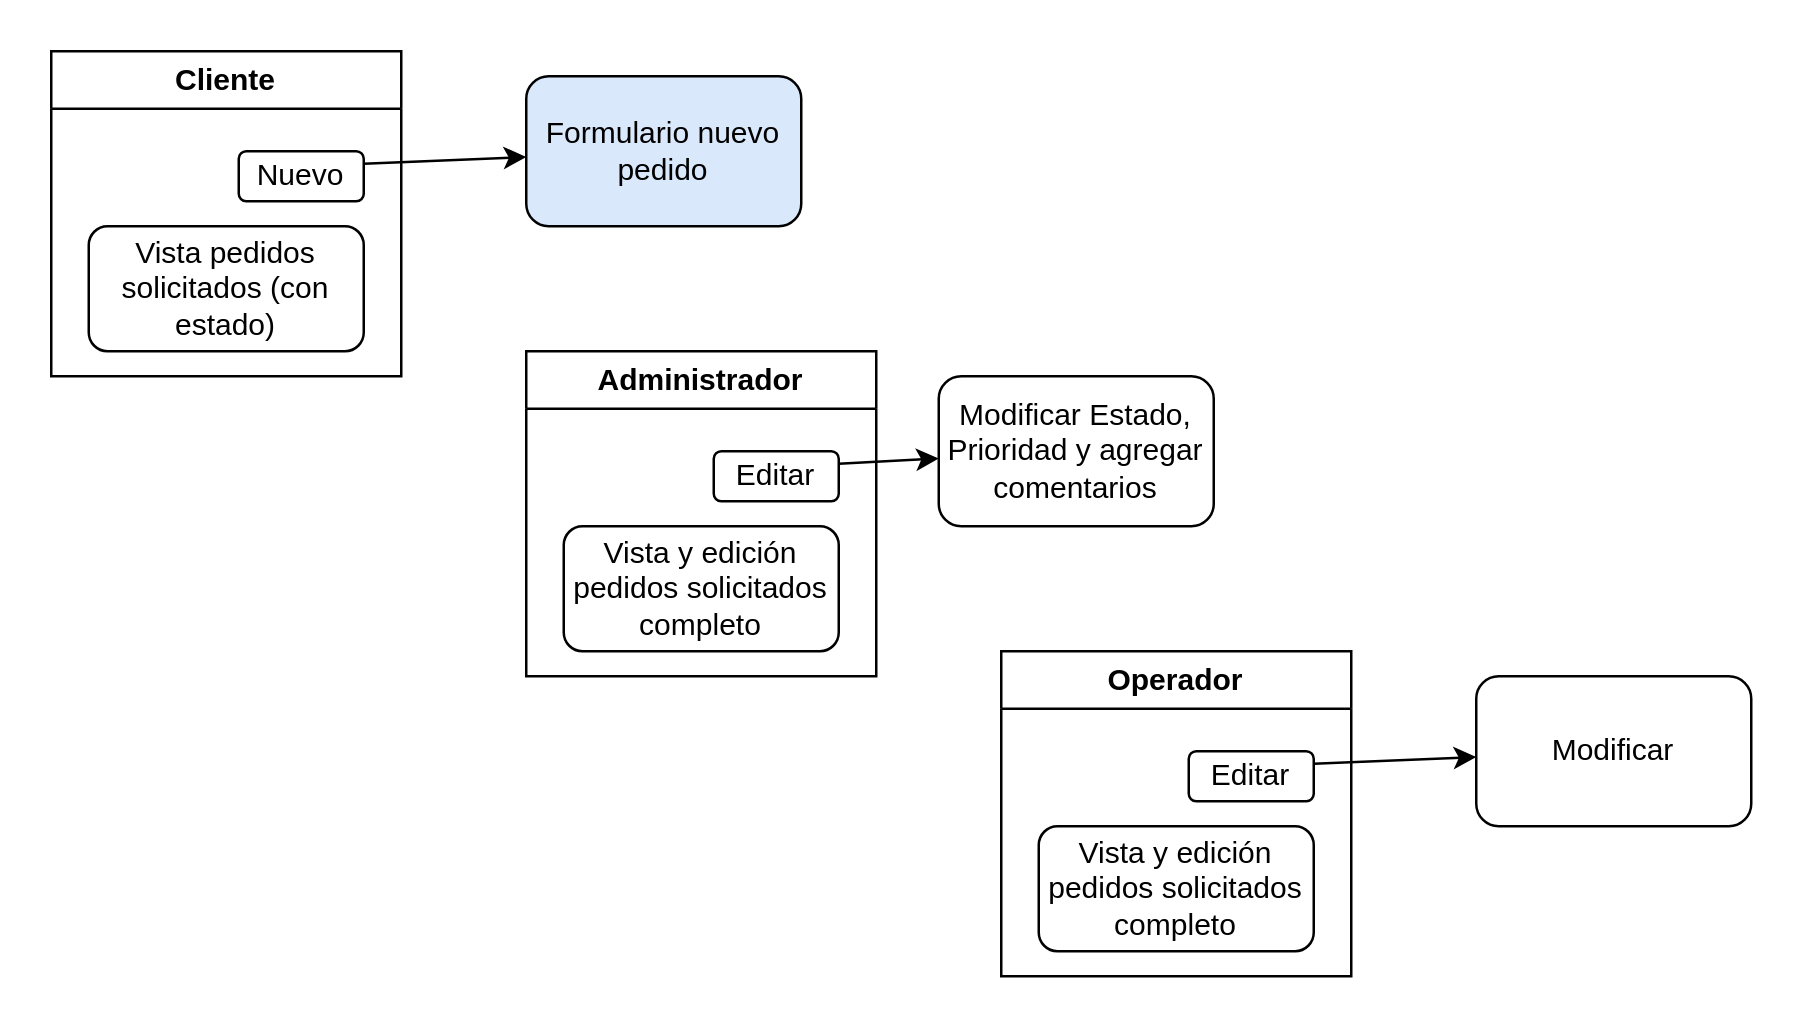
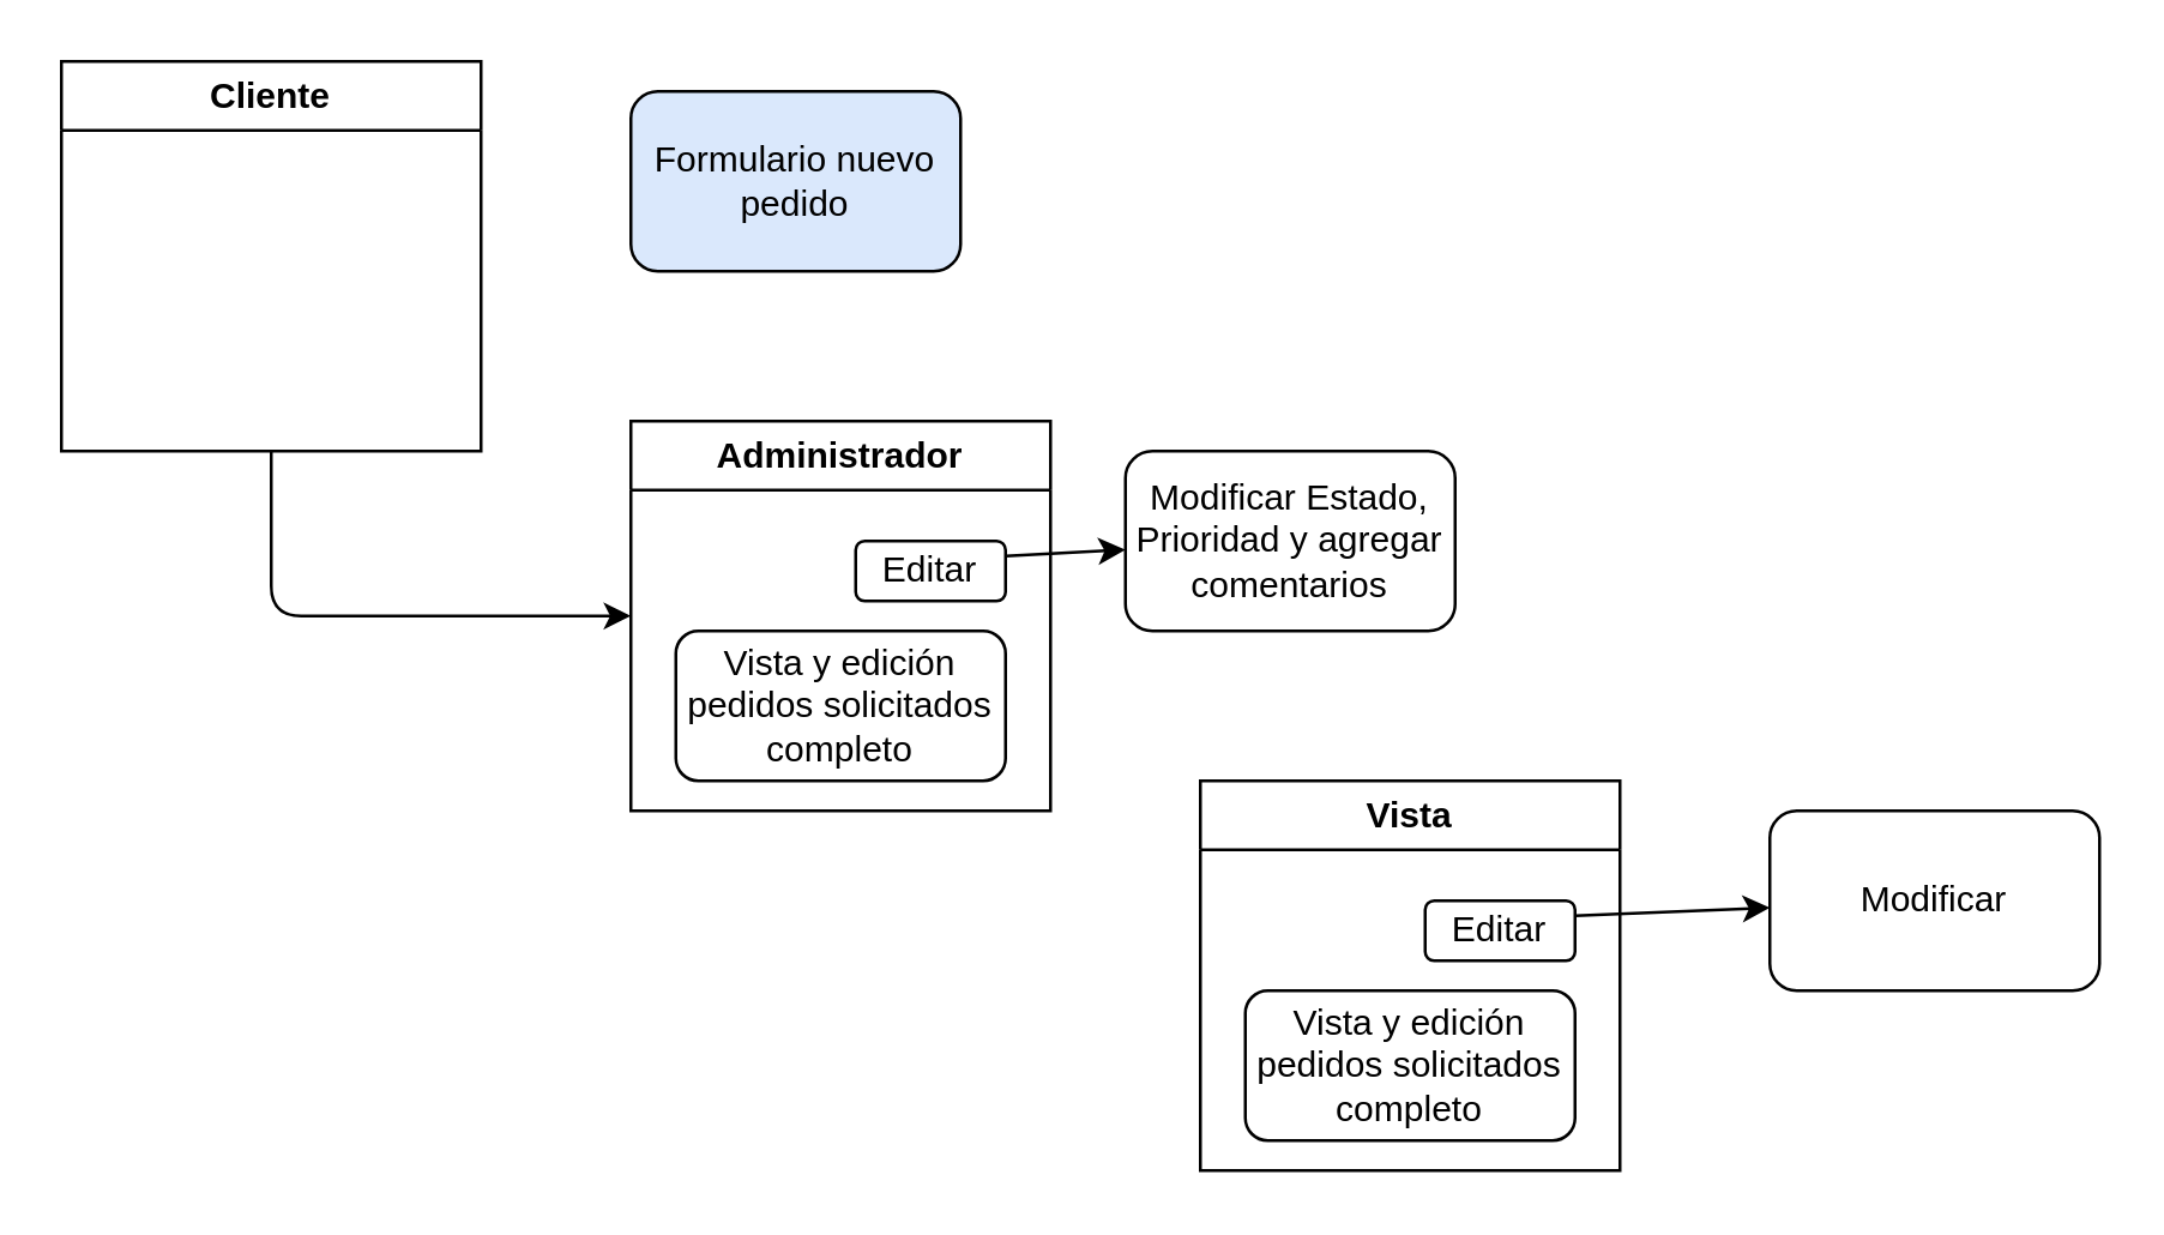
  <mxCell id="0" />
  <mxCell id="1" parent="0" />
+ <mxCell id="2" style="edgeStyle=none;html=1;exitX=0.5;exitY=1;exitDx=0;exitDy=0;entryX=0;entryY=0.5;entryDx=0;entryDy=0;" edge="1" parent="1" source="3" target="8"><mxGeometry relative="1" as="geometry"><Array as="points"><mxPoint x="90" y="205" /></Array></mxGeometry></mxCell>
  <mxCell id="3" value="Cliente" style="swimlane;whiteSpace=wrap;html=1;" vertex="1" parent="1"><mxGeometry x="20" y="20" width="140" height="130" as="geometry" /></mxCell>
- <mxCell id="4" value="Nuevo" style="rounded=1;whiteSpace=wrap;html=1;" vertex="1" parent="3"><mxGeometry x="75" y="40" width="50" height="20" as="geometry" /></mxCell>
- <mxCell id="5" value="Vista pedidos solicitados (con estado)" style="rounded=1;whiteSpace=wrap;html=1;" vertex="1" parent="3"><mxGeometry x="15" y="70" width="110" height="50" as="geometry" /></mxCell>
- <mxCell id="6" style="edgeStyle=none;html=1;exitX=1;exitY=0.25;exitDx=0;exitDy=0;" edge="1" parent="1" source="4" target="7"><mxGeometry relative="1" as="geometry"><mxPoint x="200" y="65" as="targetPoint" /></mxGeometry></mxCell>
  <mxCell id="7" value="Formulario nuevo pedido" style="rounded=1;whiteSpace=wrap;html=1;fillColor=#dae8fc;" vertex="1" parent="1"><mxGeometry x="210" y="30" width="110" height="60" as="geometry" /></mxCell>
  <mxCell id="8" value="Administrador" style="swimlane;whiteSpace=wrap;html=1;" vertex="1" parent="1"><mxGeometry x="210" y="140" width="140" height="130" as="geometry" /></mxCell>
  <mxCell id="9" value="Editar" style="rounded=1;whiteSpace=wrap;html=1;" vertex="1" parent="8"><mxGeometry x="75" y="40" width="50" height="20" as="geometry" /></mxCell>
  <mxCell id="10" value="Vista y edición pedidos solicitados completo" style="rounded=1;whiteSpace=wrap;html=1;" vertex="1" parent="8"><mxGeometry x="15" y="70" width="110" height="50" as="geometry" /></mxCell>
  <mxCell id="11" style="edgeStyle=none;html=1;exitX=1;exitY=0.25;exitDx=0;exitDy=0;" edge="1" parent="1" source="9" target="12"><mxGeometry relative="1" as="geometry"><mxPoint x="390" y="185" as="targetPoint" /></mxGeometry></mxCell>
  <mxCell id="12" value="Modificar Estado, Prioridad y agregar comentarios" style="rounded=1;whiteSpace=wrap;html=1;" vertex="1" parent="1"><mxGeometry x="375" y="150" width="110" height="60" as="geometry" /></mxCell>
- <mxCell id="13" value="Operador" style="swimlane;whiteSpace=wrap;html=1;" vertex="1" parent="1"><mxGeometry x="400" y="260" width="140" height="130" as="geometry" /></mxCell>
+ <mxCell id="13" value="Vista" style="swimlane;whiteSpace=wrap;html=1;" vertex="1" parent="1"><mxGeometry x="400" y="260" width="140" height="130" as="geometry" /></mxCell>
  <mxCell id="14" value="Editar" style="rounded=1;whiteSpace=wrap;html=1;" vertex="1" parent="13"><mxGeometry x="75" y="40" width="50" height="20" as="geometry" /></mxCell>
  <mxCell id="15" value="Vista y edición pedidos solicitados completo" style="rounded=1;whiteSpace=wrap;html=1;" vertex="1" parent="13"><mxGeometry x="15" y="70" width="110" height="50" as="geometry" /></mxCell>
  <mxCell id="16" style="edgeStyle=none;html=1;exitX=1;exitY=0.25;exitDx=0;exitDy=0;" edge="1" parent="1" source="14" target="17"><mxGeometry relative="1" as="geometry"><mxPoint x="580" y="305" as="targetPoint" /></mxGeometry></mxCell>
  <mxCell id="17" value="Modificar" style="rounded=1;whiteSpace=wrap;html=1;" vertex="1" parent="1"><mxGeometry x="590" y="270" width="110" height="60" as="geometry" /></mxCell>
